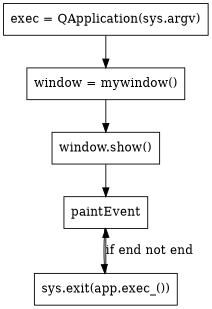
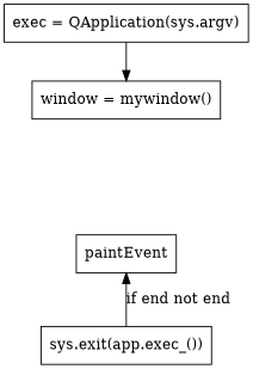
  digraph {
    fontname="DejaVu Serif"
    node [fontname="DejaVu Serif" shape=rec]
    edge [fontname="DejaVu Serif"]
    n1 [label="exec = QApplication(sys.argv)"]
    n2 [label="window = mywindow()"]
-   n3 [label="window.show()"]
    n4 [label=paintEvent]
    n5 [label="sys.exit(app.exec_())"]
    n1 -> n2
-   n2 -> n3
-   n3 -> n4
-   n4 -> n5
    n5 -> n4 [label="if end not end"]
  }
